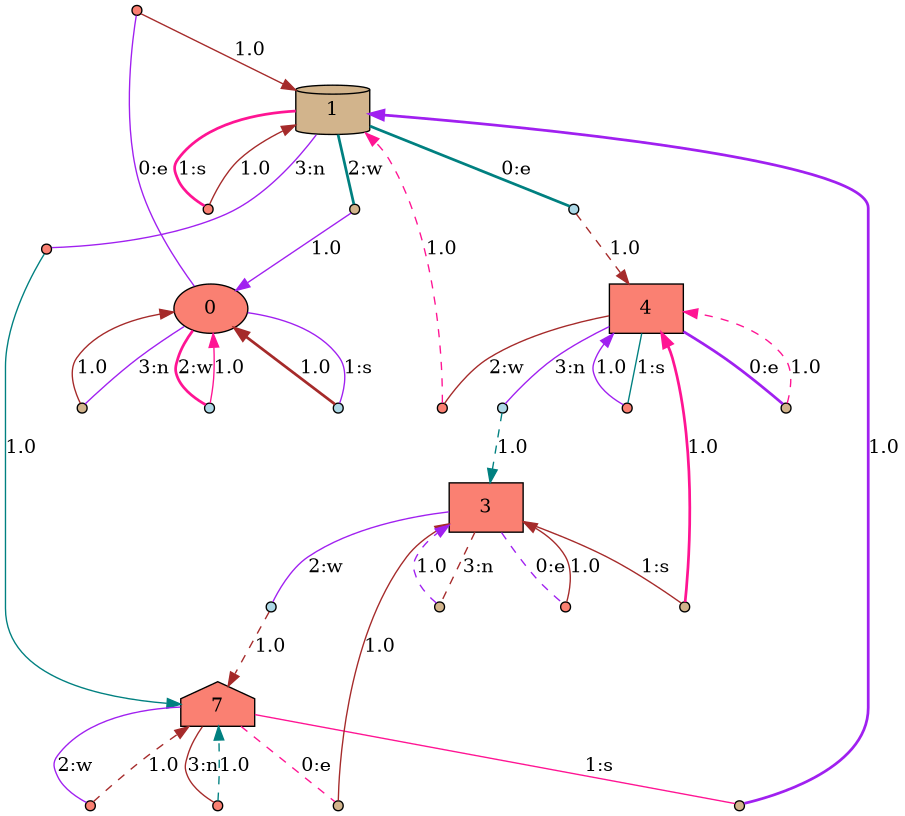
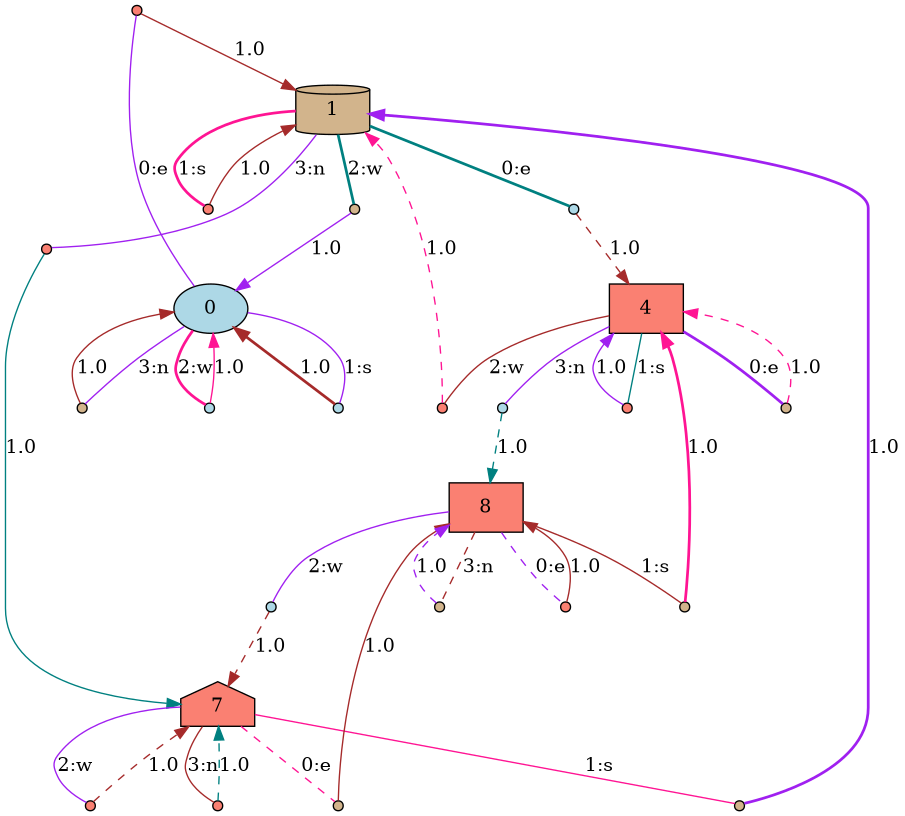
  digraph {
    node [fillcolor=salmon shape=point style=filled]
    edge [color=brown style=solid]
    n0_0 [height=0.1 width=0.1]
    1 [fillcolor=tan shape=cylinder]
-   0 [shape=ellipse]
+   0 [fillcolor=lightblue shape=ellipse]
    n0_1 [fillcolor=lightblue height=0.1 width=0.1]
    n0_2 [fillcolor=lightblue height=0.1 width=0.1]
    n0_3 [fillcolor=tan height=0.1 width=0.1]
    n1_0 [fillcolor=lightblue height=0.1 width=0.1]
    n1_1 [height=0.1 width=0.1]
    n1_2 [fillcolor=tan height=0.1 width=0.1]
    n1_3 [height=0.1 width=0.1]
    4 [shape=box]
    n12 [label=7 shape=house]
    n4_0 [fillcolor=tan height=0.1 width=0.1]
    n4_1 [height=0.1 width=0.1]
    n4_2 [height=0.1 width=0.1]
    n4_3 [fillcolor=lightblue height=0.1 width=0.1]
-   3 [shape=box]
+   3 [shape=box label=8]
    n2_0 [fillcolor=tan height=0.1 width=0.1]
    n2_1 [fillcolor=tan height=0.1 width=0.1]
    n2_2 [height=0.1 width=0.1]
    n2_3 [height=0.1 width=0.1]
    n3_0 [height=0.1 width=0.1]
    n3_1 [fillcolor=tan height=0.1 width=0.1]
    n3_2 [fillcolor=lightblue height=0.1 width=0.1]
    n3_3 [fillcolor=tan height=0.1 width=0.1]
    n0_0 -> 1 [label=1.0]
    1 -> n1_0 [arrowhead=none color=teal label="0:e" style=bold]
    1 -> n1_1 [arrowhead=none color=deeppink label="1:s" style=bold]
    1 -> n1_2 [arrowhead=none color=teal label="2:w" style=bold]
    1 -> n1_3 [arrowhead=none color=purple label="3:n"]
    0 -> n0_0 [arrowhead=none color=purple label="0:e"]
    0 -> n0_1 [arrowhead=none color=purple label="1:s"]
    0 -> n0_2 [arrowhead=none color=deeppink label="2:w" style=bold]
    0 -> n0_3 [arrowhead=none color=purple label="3:n"]
    n0_1 -> 0 [label=1.0 style=bold]
    n0_2 -> 0 [color=deeppink label=1.0]
    n0_3 -> 0 [label=1.0]
    n1_0 -> 4 [label=1.0 style=dashed]
    n1_1 -> 1 [label=1.0]
    n1_2 -> 0 [color=purple label=1.0]
    n1_3 -> n12 [color=teal label=1.0]
    4 -> n4_0 [arrowhead=none color=purple label="0:e" style=bold]
    4 -> n4_1 [arrowhead=none color=teal label="1:s"]
    4 -> n4_2 [arrowhead=none label="2:w"]
    4 -> n4_3 [arrowhead=none color=purple label="3:n"]
    n12 -> n2_0 [arrowhead=none color=deeppink label="0:e" style=dashed]
    n12 -> n2_1 [arrowhead=none color=deeppink label="1:s"]
    n12 -> n2_2 [arrowhead=none color=purple label="2:w"]
    n12 -> n2_3 [arrowhead=none label="3:n"]
    n4_0 -> 4 [color=deeppink label=1.0 style=dashed]
    n4_1 -> 4 [color=purple label=1.0]
    n4_2 -> 1 [color=deeppink label=1.0 style=dashed]
    n4_3 -> 3 [color=teal label=1.0 style=dashed]
    3 -> n3_0 [arrowhead=none color=purple label="0:e" style=dashed]
    3 -> n3_1 [arrowhead=none label="1:s"]
    3 -> n3_2 [arrowhead=none color=purple label="2:w"]
    3 -> n3_3 [arrowhead=none label="3:n" style=dashed]
    n2_0 -> 3 [label=1.0]
    n2_1 -> 1 [color=purple label=1.0 style=bold]
    n2_2 -> n12 [label=1.0 style=dashed]
    n2_3 -> n12 [color=teal label=1.0 style=dashed]
    n3_0 -> 3 [label=1.0]
    n3_1 -> 4 [color=deeppink label=1.0 style=bold]
    n3_2 -> n12 [label=1.0 style=dashed]
    n3_3 -> 3 [color=purple label=1.0 style=dashed]
  }
